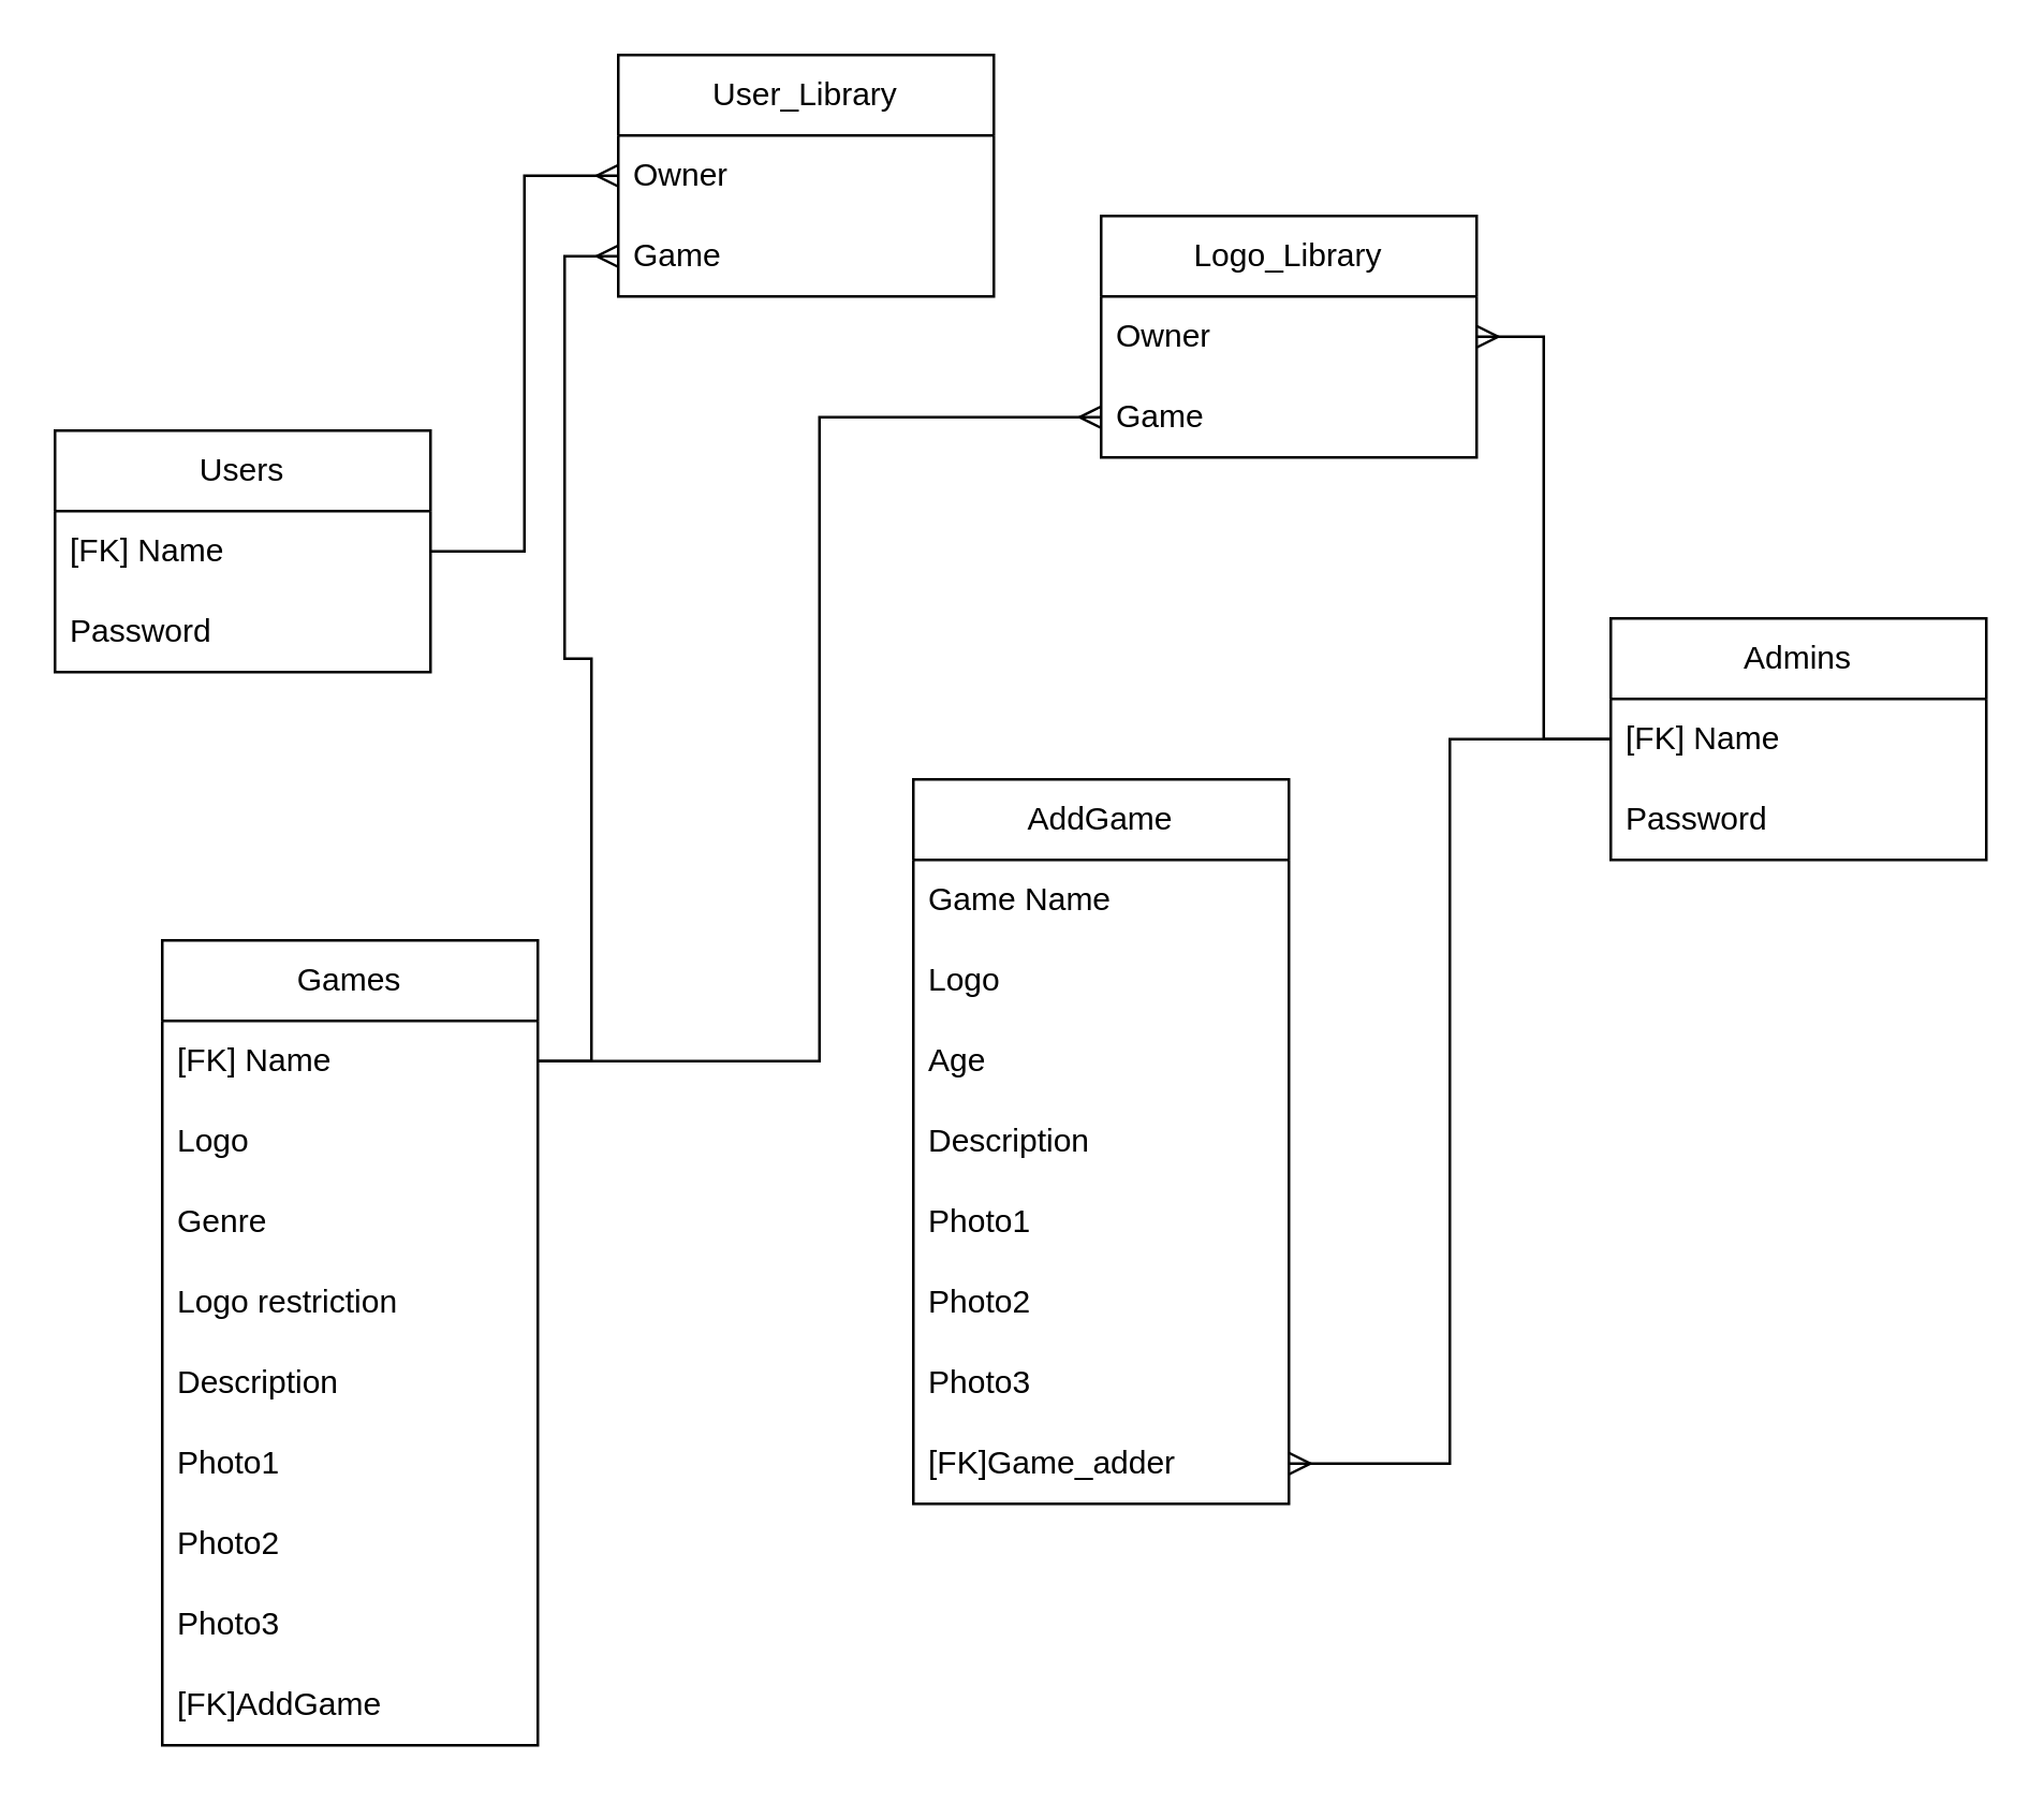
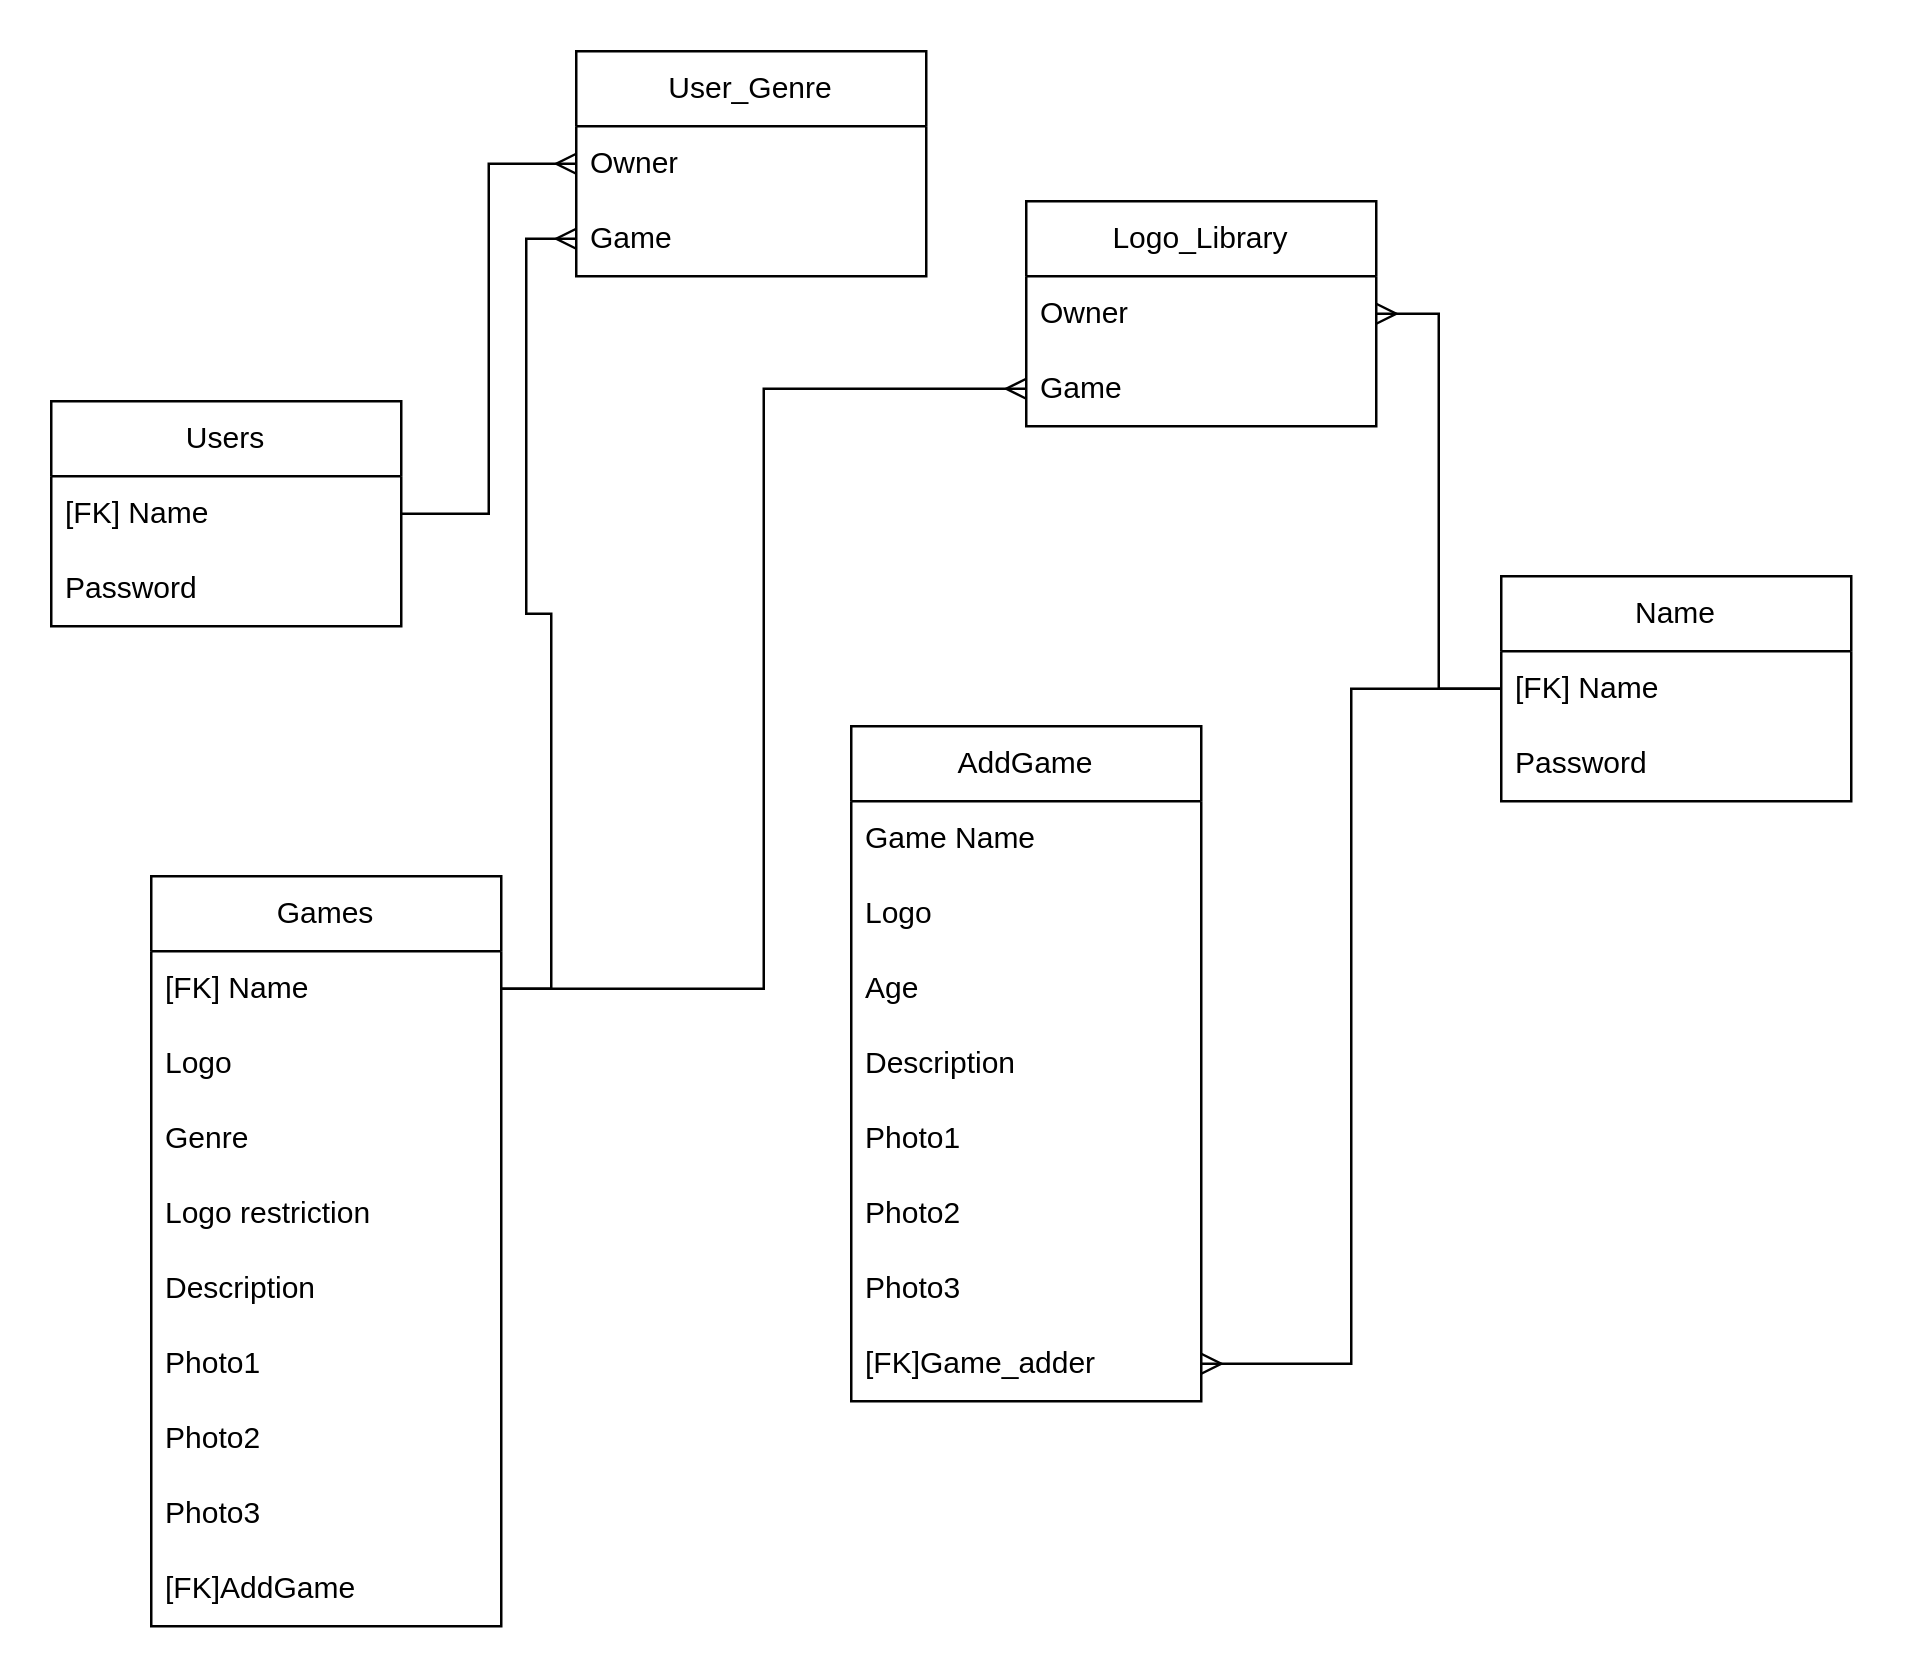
  <mxCell id="0" />
  <mxCell id="1" parent="0" />
  <mxCell id="2" value="Users" style="swimlane;fontStyle=0;childLayout=stackLayout;horizontal=1;startSize=30;horizontalStack=0;resizeParent=1;resizeParentMax=0;resizeLast=0;collapsible=1;marginBottom=0;whiteSpace=wrap;html=1;" vertex="1" parent="1"><mxGeometry x="20" y="160" width="140" height="90" as="geometry" /></mxCell>
  <mxCell id="3" value="[FK] Name" style="text;strokeColor=none;fillColor=none;align=left;verticalAlign=middle;spacingLeft=4;spacingRight=4;overflow=hidden;points=[[0,0.5],[1,0.5]];portConstraint=eastwest;rotatable=0;whiteSpace=wrap;html=1;" vertex="1" parent="2"><mxGeometry y="30" width="140" height="30" as="geometry" /></mxCell>
  <mxCell id="4" value="Password" style="text;strokeColor=none;fillColor=none;align=left;verticalAlign=middle;spacingLeft=4;spacingRight=4;overflow=hidden;points=[[0,0.5],[1,0.5]];portConstraint=eastwest;rotatable=0;whiteSpace=wrap;html=1;" vertex="1" parent="2"><mxGeometry y="60" width="140" height="30" as="geometry" /></mxCell>
- <mxCell id="5" value="Admins" style="swimlane;fontStyle=0;childLayout=stackLayout;horizontal=1;startSize=30;horizontalStack=0;resizeParent=1;resizeParentMax=0;resizeLast=0;collapsible=1;marginBottom=0;whiteSpace=wrap;html=1;" vertex="1" parent="1"><mxGeometry x="600" y="230" width="140" height="90" as="geometry" /></mxCell>
+ <mxCell id="5" value="Name" style="swimlane;fontStyle=0;childLayout=stackLayout;horizontal=1;startSize=30;horizontalStack=0;resizeParent=1;resizeParentMax=0;resizeLast=0;collapsible=1;marginBottom=0;whiteSpace=wrap;html=1;" vertex="1" parent="1"><mxGeometry x="600" y="230" width="140" height="90" as="geometry" /></mxCell>
  <mxCell id="6" value="[FK] Name" style="text;strokeColor=none;fillColor=none;align=left;verticalAlign=middle;spacingLeft=4;spacingRight=4;overflow=hidden;points=[[0,0.5],[1,0.5]];portConstraint=eastwest;rotatable=0;whiteSpace=wrap;html=1;" vertex="1" parent="5"><mxGeometry y="30" width="140" height="30" as="geometry" /></mxCell>
  <mxCell id="7" value="Password" style="text;strokeColor=none;fillColor=none;align=left;verticalAlign=middle;spacingLeft=4;spacingRight=4;overflow=hidden;points=[[0,0.5],[1,0.5]];portConstraint=eastwest;rotatable=0;whiteSpace=wrap;html=1;" vertex="1" parent="5"><mxGeometry y="60" width="140" height="30" as="geometry" /></mxCell>
  <mxCell id="8" value="Games" style="swimlane;fontStyle=0;childLayout=stackLayout;horizontal=1;startSize=30;horizontalStack=0;resizeParent=1;resizeParentMax=0;resizeLast=0;collapsible=1;marginBottom=0;whiteSpace=wrap;html=1;" vertex="1" parent="1"><mxGeometry x="60" y="350" width="140" height="300" as="geometry" /></mxCell>
  <mxCell id="9" value="[FK] Name" style="text;strokeColor=none;fillColor=none;align=left;verticalAlign=middle;spacingLeft=4;spacingRight=4;overflow=hidden;points=[[0,0.5],[1,0.5]];portConstraint=eastwest;rotatable=0;whiteSpace=wrap;html=1;" vertex="1" parent="8"><mxGeometry y="30" width="140" height="30" as="geometry" /></mxCell>
  <mxCell id="10" value="Logo" style="text;strokeColor=none;fillColor=none;align=left;verticalAlign=middle;spacingLeft=4;spacingRight=4;overflow=hidden;points=[[0,0.5],[1,0.5]];portConstraint=eastwest;rotatable=0;whiteSpace=wrap;html=1;" vertex="1" parent="8"><mxGeometry y="60" width="140" height="30" as="geometry" /></mxCell>
  <mxCell id="11" value="Genre" style="text;strokeColor=none;fillColor=none;align=left;verticalAlign=middle;spacingLeft=4;spacingRight=4;overflow=hidden;points=[[0,0.5],[1,0.5]];portConstraint=eastwest;rotatable=0;whiteSpace=wrap;html=1;" vertex="1" parent="8"><mxGeometry y="90" width="140" height="30" as="geometry" /></mxCell>
  <mxCell id="12" value="Logo restriction" style="text;strokeColor=none;fillColor=none;align=left;verticalAlign=middle;spacingLeft=4;spacingRight=4;overflow=hidden;points=[[0,0.5],[1,0.5]];portConstraint=eastwest;rotatable=0;whiteSpace=wrap;html=1;" vertex="1" parent="8"><mxGeometry y="120" width="140" height="30" as="geometry" /></mxCell>
  <mxCell id="13" value="Description" style="text;strokeColor=none;fillColor=none;align=left;verticalAlign=middle;spacingLeft=4;spacingRight=4;overflow=hidden;points=[[0,0.5],[1,0.5]];portConstraint=eastwest;rotatable=0;whiteSpace=wrap;html=1;" vertex="1" parent="8"><mxGeometry y="150" width="140" height="30" as="geometry" /></mxCell>
  <mxCell id="14" value="Photo1" style="text;strokeColor=none;fillColor=none;align=left;verticalAlign=middle;spacingLeft=4;spacingRight=4;overflow=hidden;points=[[0,0.5],[1,0.5]];portConstraint=eastwest;rotatable=0;whiteSpace=wrap;html=1;" vertex="1" parent="8"><mxGeometry y="180" width="140" height="30" as="geometry" /></mxCell>
  <mxCell id="15" value="Photo2" style="text;strokeColor=none;fillColor=none;align=left;verticalAlign=middle;spacingLeft=4;spacingRight=4;overflow=hidden;points=[[0,0.5],[1,0.5]];portConstraint=eastwest;rotatable=0;whiteSpace=wrap;html=1;" vertex="1" parent="8"><mxGeometry y="210" width="140" height="30" as="geometry" /></mxCell>
  <mxCell id="16" value="Photo3" style="text;strokeColor=none;fillColor=none;align=left;verticalAlign=middle;spacingLeft=4;spacingRight=4;overflow=hidden;points=[[0,0.5],[1,0.5]];portConstraint=eastwest;rotatable=0;whiteSpace=wrap;html=1;" vertex="1" parent="8"><mxGeometry y="240" width="140" height="30" as="geometry" /></mxCell>
  <mxCell id="17" value="[FK]AddGame" style="text;strokeColor=none;fillColor=none;align=left;verticalAlign=middle;spacingLeft=4;spacingRight=4;overflow=hidden;points=[[0,0.5],[1,0.5]];portConstraint=eastwest;rotatable=0;whiteSpace=wrap;html=1;" vertex="1" parent="8"><mxGeometry y="270" width="140" height="30" as="geometry" /></mxCell>
  <mxCell id="18" value="AddGame" style="swimlane;fontStyle=0;childLayout=stackLayout;horizontal=1;startSize=30;horizontalStack=0;resizeParent=1;resizeParentMax=0;resizeLast=0;collapsible=1;marginBottom=0;whiteSpace=wrap;html=1;" vertex="1" parent="1"><mxGeometry x="340" y="290" width="140" height="270" as="geometry" /></mxCell>
  <mxCell id="19" value="Game Name" style="text;strokeColor=none;fillColor=none;align=left;verticalAlign=middle;spacingLeft=4;spacingRight=4;overflow=hidden;points=[[0,0.5],[1,0.5]];portConstraint=eastwest;rotatable=0;whiteSpace=wrap;html=1;" vertex="1" parent="18"><mxGeometry y="30" width="140" height="30" as="geometry" /></mxCell>
  <mxCell id="20" value="Logo" style="text;strokeColor=none;fillColor=none;align=left;verticalAlign=middle;spacingLeft=4;spacingRight=4;overflow=hidden;points=[[0,0.5],[1,0.5]];portConstraint=eastwest;rotatable=0;whiteSpace=wrap;html=1;" vertex="1" parent="18"><mxGeometry y="60" width="140" height="30" as="geometry" /></mxCell>
  <mxCell id="21" value="Age" style="text;strokeColor=none;fillColor=none;align=left;verticalAlign=middle;spacingLeft=4;spacingRight=4;overflow=hidden;points=[[0,0.5],[1,0.5]];portConstraint=eastwest;rotatable=0;whiteSpace=wrap;html=1;" vertex="1" parent="18"><mxGeometry y="90" width="140" height="30" as="geometry" /></mxCell>
  <mxCell id="22" value="Description" style="text;strokeColor=none;fillColor=none;align=left;verticalAlign=middle;spacingLeft=4;spacingRight=4;overflow=hidden;points=[[0,0.5],[1,0.5]];portConstraint=eastwest;rotatable=0;whiteSpace=wrap;html=1;" vertex="1" parent="18"><mxGeometry y="120" width="140" height="30" as="geometry" /></mxCell>
  <mxCell id="23" value="Photo1" style="text;strokeColor=none;fillColor=none;align=left;verticalAlign=middle;spacingLeft=4;spacingRight=4;overflow=hidden;points=[[0,0.5],[1,0.5]];portConstraint=eastwest;rotatable=0;whiteSpace=wrap;html=1;" vertex="1" parent="18"><mxGeometry y="150" width="140" height="30" as="geometry" /></mxCell>
  <mxCell id="24" value="Photo2" style="text;strokeColor=none;fillColor=none;align=left;verticalAlign=middle;spacingLeft=4;spacingRight=4;overflow=hidden;points=[[0,0.5],[1,0.5]];portConstraint=eastwest;rotatable=0;whiteSpace=wrap;html=1;" vertex="1" parent="18"><mxGeometry y="180" width="140" height="30" as="geometry" /></mxCell>
  <mxCell id="25" value="Photo3" style="text;strokeColor=none;fillColor=none;align=left;verticalAlign=middle;spacingLeft=4;spacingRight=4;overflow=hidden;points=[[0,0.5],[1,0.5]];portConstraint=eastwest;rotatable=0;whiteSpace=wrap;html=1;" vertex="1" parent="18"><mxGeometry y="210" width="140" height="30" as="geometry" /></mxCell>
  <mxCell id="26" value="[FK]Game_adder" style="text;strokeColor=none;fillColor=none;align=left;verticalAlign=middle;spacingLeft=4;spacingRight=4;overflow=hidden;points=[[0,0.5],[1,0.5]];portConstraint=eastwest;rotatable=0;whiteSpace=wrap;html=1;" vertex="1" parent="18"><mxGeometry y="240" width="140" height="30" as="geometry" /></mxCell>
  <mxCell id="27" style="edgeStyle=orthogonalEdgeStyle;rounded=0;orthogonalLoop=1;jettySize=auto;html=1;startArrow=ERmany;startFill=0;endArrow=none;endFill=0;" edge="1" parent="1" source="26" target="6"><mxGeometry relative="1" as="geometry" /></mxCell>
  <mxCell id="28" value="Logo_Library" style="swimlane;fontStyle=0;childLayout=stackLayout;horizontal=1;startSize=30;horizontalStack=0;resizeParent=1;resizeParentMax=0;resizeLast=0;collapsible=1;marginBottom=0;whiteSpace=wrap;html=1;" vertex="1" parent="1"><mxGeometry x="410" width="140" height="90" as="geometry" y="80" /></mxCell>
  <mxCell id="29" value="Owner" style="text;strokeColor=none;fillColor=none;align=left;verticalAlign=middle;spacingLeft=4;spacingRight=4;overflow=hidden;points=[[0,0.5],[1,0.5]];portConstraint=eastwest;rotatable=0;whiteSpace=wrap;html=1;" vertex="1" parent="28"><mxGeometry y="30" width="140" height="30" as="geometry" /></mxCell>
  <mxCell id="30" value="Game" style="text;strokeColor=none;fillColor=none;align=left;verticalAlign=middle;spacingLeft=4;spacingRight=4;overflow=hidden;points=[[0,0.5],[1,0.5]];portConstraint=eastwest;rotatable=0;whiteSpace=wrap;html=1;" vertex="1" parent="28"><mxGeometry y="60" width="140" height="30" as="geometry" /></mxCell>
  <mxCell id="31" style="edgeStyle=orthogonalEdgeStyle;rounded=0;orthogonalLoop=1;jettySize=auto;html=1;startArrow=ERmany;startFill=0;endArrow=none;endFill=0;" edge="1" parent="1" source="29" target="6"><mxGeometry relative="1" as="geometry" /></mxCell>
- <mxCell id="32" value="User_Library" style="swimlane;fontStyle=0;childLayout=stackLayout;horizontal=1;startSize=30;horizontalStack=0;resizeParent=1;resizeParentMax=0;resizeLast=0;collapsible=1;marginBottom=0;whiteSpace=wrap;html=1;" vertex="1" parent="1"><mxGeometry x="230" y="20" width="140" height="90" as="geometry" /></mxCell>
+ <mxCell id="32" value="User_Genre" style="swimlane;fontStyle=0;childLayout=stackLayout;horizontal=1;startSize=30;horizontalStack=0;resizeParent=1;resizeParentMax=0;resizeLast=0;collapsible=1;marginBottom=0;whiteSpace=wrap;html=1;" vertex="1" parent="1"><mxGeometry x="230" y="20" width="140" height="90" as="geometry" /></mxCell>
  <mxCell id="33" value="Owner" style="text;strokeColor=none;fillColor=none;align=left;verticalAlign=middle;spacingLeft=4;spacingRight=4;overflow=hidden;points=[[0,0.5],[1,0.5]];portConstraint=eastwest;rotatable=0;whiteSpace=wrap;html=1;" vertex="1" parent="32"><mxGeometry y="30" width="140" height="30" as="geometry" /></mxCell>
  <mxCell id="34" value="Game" style="text;strokeColor=none;fillColor=none;align=left;verticalAlign=middle;spacingLeft=4;spacingRight=4;overflow=hidden;points=[[0,0.5],[1,0.5]];portConstraint=eastwest;rotatable=0;whiteSpace=wrap;html=1;" vertex="1" parent="32"><mxGeometry y="60" width="140" height="30" as="geometry" /></mxCell>
  <mxCell id="35" style="edgeStyle=orthogonalEdgeStyle;rounded=0;orthogonalLoop=1;jettySize=auto;html=1;entryX=1;entryY=0.5;entryDx=0;entryDy=0;startArrow=ERmany;startFill=0;endArrow=none;endFill=0;" edge="1" parent="1" source="30" target="9"><mxGeometry relative="1" as="geometry" /></mxCell>
  <mxCell id="36" style="edgeStyle=orthogonalEdgeStyle;rounded=0;orthogonalLoop=1;jettySize=auto;html=1;entryX=1;entryY=0.5;entryDx=0;entryDy=0;startArrow=ERmany;startFill=0;endArrow=none;endFill=0;" edge="1" parent="1" source="33" target="2"><mxGeometry relative="1" as="geometry" /></mxCell>
  <mxCell id="37" style="edgeStyle=orthogonalEdgeStyle;rounded=0;orthogonalLoop=1;jettySize=auto;html=1;startArrow=ERmany;startFill=0;endArrow=none;endFill=0;" edge="1" parent="1" source="34" target="9"><mxGeometry relative="1" as="geometry" /></mxCell>
